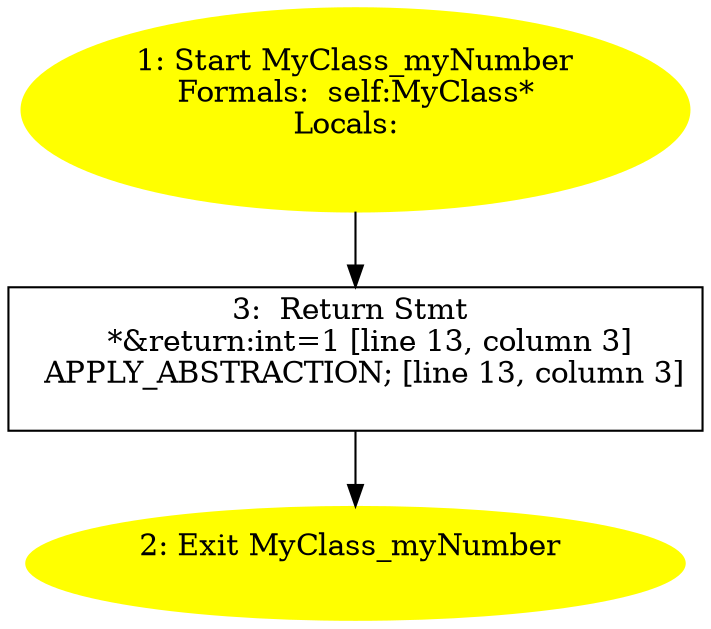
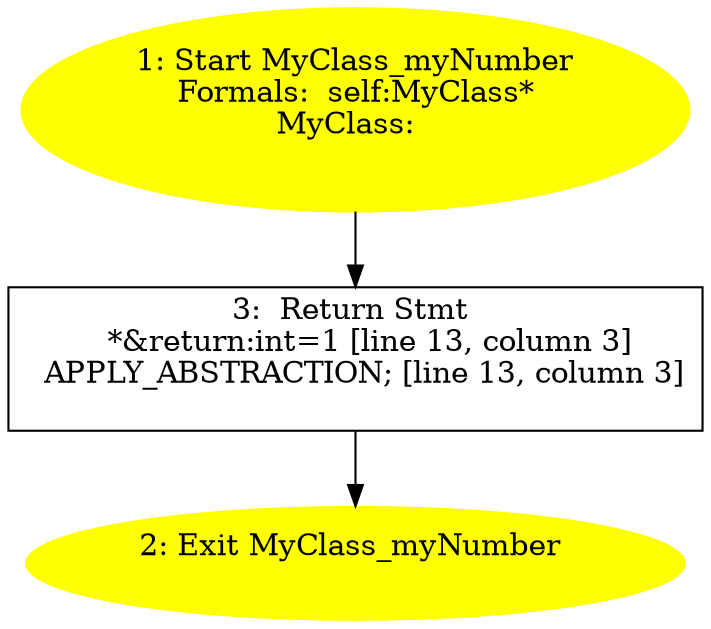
  digraph {
    node [color=yellow style=filled]
-   n1 [label="1: Start MyClass_myNumber\nFormals:  self:MyClass*\nLocals:  \n  "]
+   n1 [label="1: Start MyClass_myNumber\nFormals:  self:MyClass*\nMyClass:  \n  "]
    n2 [label="3:  Return Stmt \n   *&return:int=1 [line 13, column 3]\n  APPLY_ABSTRACTION; [line 13, column 3]\n " shape=box color="" style=""]
    n3 [label="2: Exit MyClass_myNumber \n  "]
    n1 -> n2
    n2 -> n3
  }
